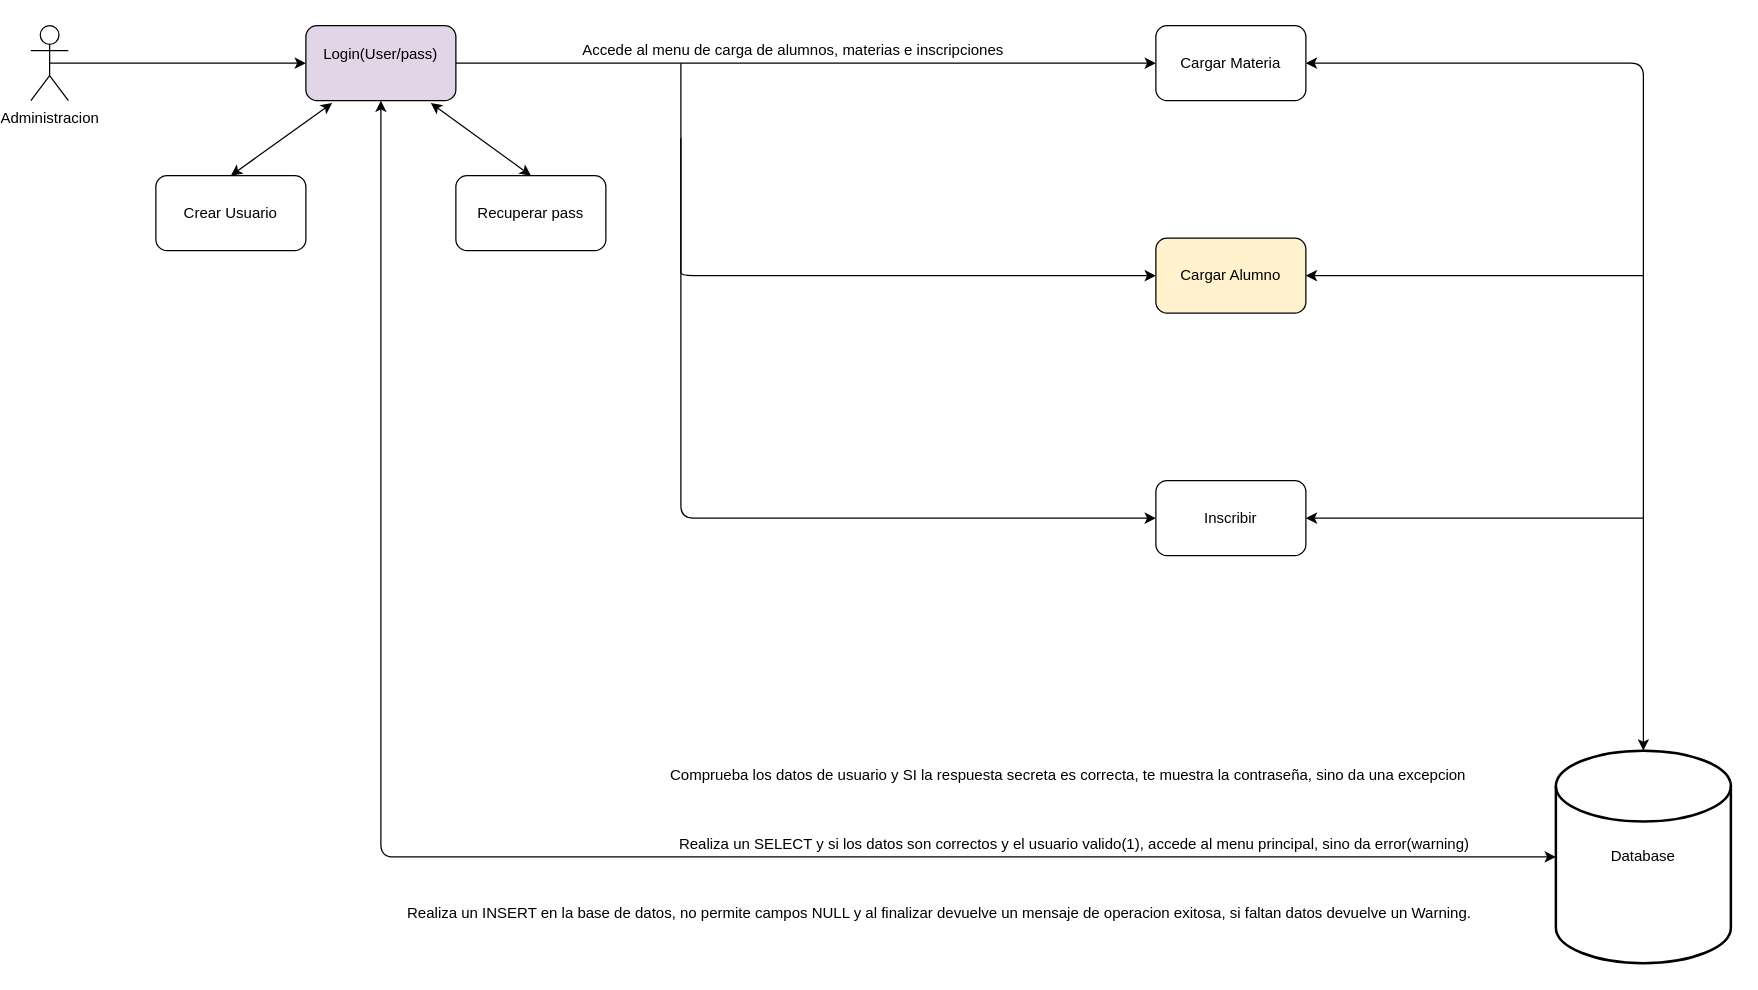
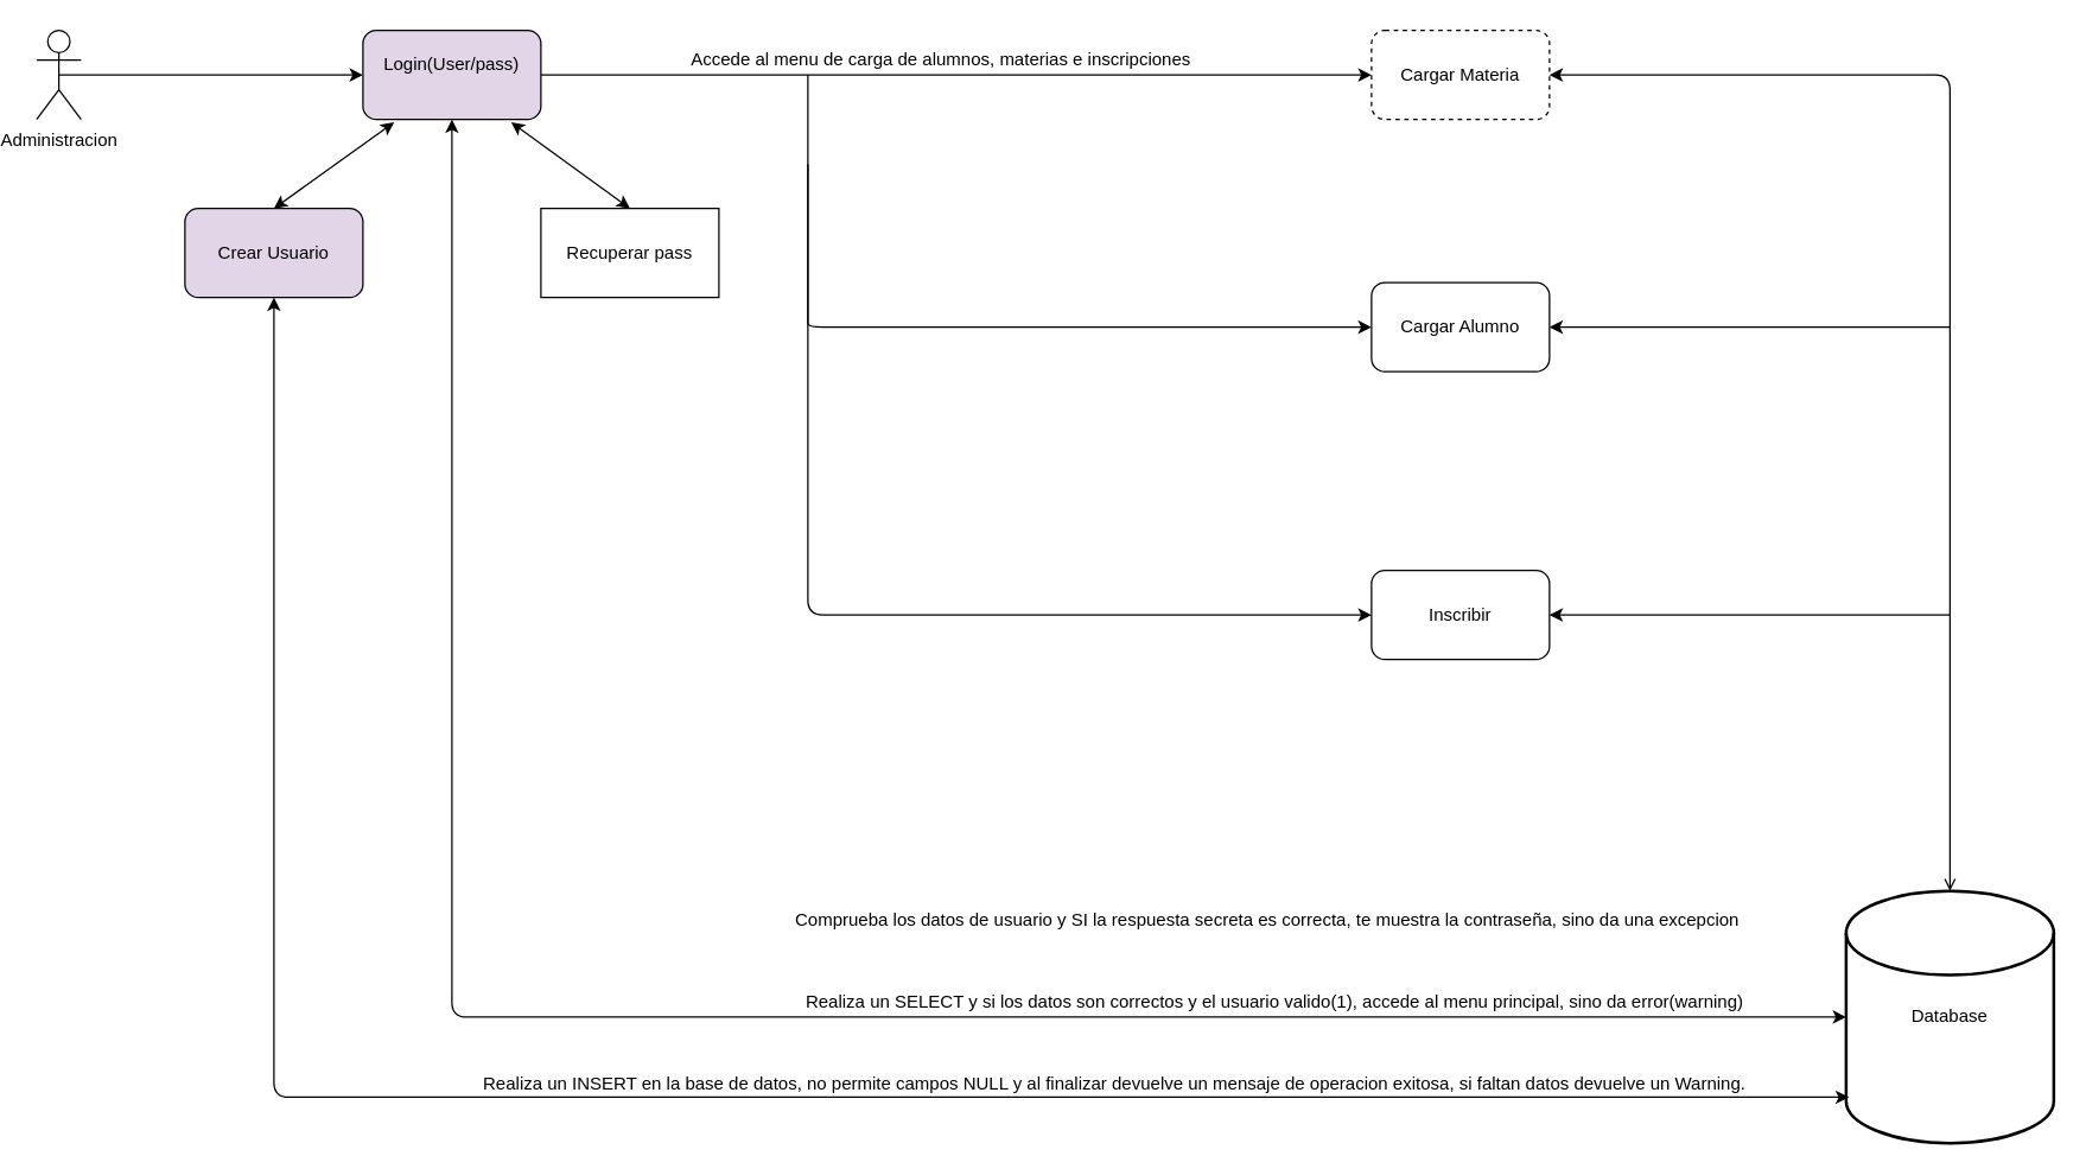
  <mxCell id="0" />
  <mxCell id="1" parent="0" />
  <mxCell id="2" value="Administracion" style="shape=umlActor;verticalLabelPosition=bottom;labelBackgroundColor=#ffffff;verticalAlign=top;html=1;outlineConnect=0;" parent="1" vertex="1"><mxGeometry x="20" y="20" width="30" height="60" as="geometry" /></mxCell>
  <mxCell id="3" value="&lt;div align=&quot;center&quot;&gt;Login(User/pass)&lt;/div&gt;&lt;div&gt;&lt;br&gt;&lt;/div&gt;" style="rounded=1;whiteSpace=wrap;html=1;align=center;fillColor=#e1d5e7;" parent="1" vertex="1"><mxGeometry x="240" y="20" width="120" height="60" as="geometry" /></mxCell>
- <mxCell id="4" value="Crear Usuario" style="rounded=1;whiteSpace=wrap;html=1;" parent="1" vertex="1"><mxGeometry x="120" y="140" width="120" height="60" as="geometry" /></mxCell>
- <mxCell id="5" value="Cargar Materia" style="rounded=1;whiteSpace=wrap;html=1;" parent="1" vertex="1"><mxGeometry x="920" y="20" width="120" height="60" as="geometry" /></mxCell>
- <mxCell id="6" value="Cargar Alumno" style="rounded=1;whiteSpace=wrap;html=1;fillColor=#fff2cc;" parent="1" vertex="1"><mxGeometry x="920" y="190" width="120" height="60" as="geometry" /></mxCell>
+ <mxCell id="4" value="Crear Usuario" style="rounded=1;whiteSpace=wrap;html=1;fillColor=#e1d5e7;" parent="1" vertex="1"><mxGeometry x="120" y="140" width="120" height="60" as="geometry" /></mxCell>
+ <mxCell id="5" value="Cargar Materia" style="rounded=1;whiteSpace=wrap;html=1;dashed=1;" parent="1" vertex="1"><mxGeometry x="920" y="20" width="120" height="60" as="geometry" /></mxCell>
+ <mxCell id="6" value="Cargar Alumno" style="rounded=1;whiteSpace=wrap;html=1;" parent="1" vertex="1"><mxGeometry x="920" y="190" width="120" height="60" as="geometry" /></mxCell>
  <mxCell id="7" value="Inscribir" style="rounded=1;whiteSpace=wrap;html=1;" parent="1" vertex="1"><mxGeometry x="920" y="384" width="120" height="60" as="geometry" /></mxCell>
- <mxCell id="8" value="Recuperar pass" style="rounded=1;whiteSpace=wrap;html=1;" parent="1" vertex="1"><mxGeometry x="360" y="140" width="120" height="60" as="geometry" /></mxCell>
+ <mxCell id="8" value="Recuperar pass" style="whiteSpace=wrap;html=1;rounded=0;" parent="1" vertex="1"><mxGeometry x="360" y="140" width="120" height="60" as="geometry" /></mxCell>
  <mxCell id="9" value="" style="endArrow=classic;html=1;exitX=1;exitY=0.5;exitDx=0;exitDy=0;entryX=0;entryY=0.5;entryDx=0;entryDy=0;" parent="1" source="3" target="5" edge="1"><mxGeometry width="50" height="50" relative="1" as="geometry"><mxPoint x="360" y="80" as="sourcePoint" /><mxPoint x="410" y="30" as="targetPoint" /></mxGeometry></mxCell>
  <mxCell id="10" value="" style="endArrow=classic;html=1;entryX=0;entryY=0.5;entryDx=0;entryDy=0;" parent="1" target="6" edge="1"><mxGeometry width="50" height="50" relative="1" as="geometry"><mxPoint x="540" y="50" as="sourcePoint" /><mxPoint x="600" y="30" as="targetPoint" /><Array as="points"><mxPoint x="540" y="110" /><mxPoint x="540" y="210" /><mxPoint x="540" y="220" /></Array></mxGeometry></mxCell>
  <mxCell id="11" value="" style="endArrow=classic;html=1;entryX=0;entryY=0.5;entryDx=0;entryDy=0;" parent="1" target="7" edge="1"><mxGeometry width="50" height="50" relative="1" as="geometry"><mxPoint x="540" y="110" as="sourcePoint" /><mxPoint x="600" y="110" as="targetPoint" /><Array as="points"><mxPoint x="540" y="310" /><mxPoint x="540" y="414" /></Array></mxGeometry></mxCell>
  <mxCell id="12" value="" style="endArrow=classic;startArrow=classic;html=1;exitX=0.5;exitY=0;exitDx=0;exitDy=0;entryX=0.175;entryY=1.033;entryDx=0;entryDy=0;entryPerimeter=0;" parent="1" source="4" target="3" edge="1"><mxGeometry width="50" height="50" relative="1" as="geometry"><mxPoint x="240" y="120" as="sourcePoint" /><mxPoint x="290" y="70" as="targetPoint" /></mxGeometry></mxCell>
  <mxCell id="13" value="" style="endArrow=classic;startArrow=classic;html=1;exitX=0.833;exitY=1.033;exitDx=0;exitDy=0;exitPerimeter=0;entryX=0.5;entryY=0;entryDx=0;entryDy=0;" parent="1" source="3" target="8" edge="1"><mxGeometry width="50" height="50" relative="1" as="geometry"><mxPoint x="360" y="130" as="sourcePoint" /><mxPoint x="410" y="80" as="targetPoint" /></mxGeometry></mxCell>
  <mxCell id="14" value="" style="endArrow=classic;html=1;entryX=0;entryY=0.5;entryDx=0;entryDy=0;exitX=0.5;exitY=0.5;exitDx=0;exitDy=0;exitPerimeter=0;" parent="1" source="2" target="3" edge="1"><mxGeometry width="50" height="50" relative="1" as="geometry"><mxPoint x="70" y="80" as="sourcePoint" /><mxPoint x="120" y="30" as="targetPoint" /></mxGeometry></mxCell>
  <mxCell id="15" value="Database" style="strokeWidth=2;html=1;shape=mxgraph.flowchart.database;whiteSpace=wrap;" parent="1" vertex="1"><mxGeometry x="1240" y="600" width="140" height="170" as="geometry" /></mxCell>
- <mxCell id="16" value="" style="endArrow=classic;startArrow=classic;html=1;exitX=1;exitY=0.5;exitDx=0;exitDy=0;entryX=0.5;entryY=0;entryDx=0;entryDy=0;entryPerimeter=0;" parent="1" source="5" target="15" edge="1"><mxGeometry width="50" height="50" relative="1" as="geometry"><mxPoint x="1090" y="70" as="sourcePoint" /><mxPoint x="1140" y="20" as="targetPoint" /><Array as="points"><mxPoint x="1310" y="50" /></Array></mxGeometry></mxCell>
+ <mxCell id="16" value="" style="endArrow=open;startArrow=classic;html=1;exitX=1;exitY=0.5;exitDx=0;exitDy=0;entryX=0.5;entryY=0;entryDx=0;entryDy=0;entryPerimeter=0;" parent="1" source="5" target="15" edge="1"><mxGeometry width="50" height="50" relative="1" as="geometry"><mxPoint x="1090" y="70" as="sourcePoint" /><mxPoint x="1140" y="20" as="targetPoint" /><Array as="points"><mxPoint x="1310" y="50" /></Array></mxGeometry></mxCell>
  <mxCell id="17" value="" style="endArrow=classic;html=1;entryX=1;entryY=0.5;entryDx=0;entryDy=0;" parent="1" target="6" edge="1"><mxGeometry width="50" height="50" relative="1" as="geometry"><mxPoint x="1310" y="220" as="sourcePoint" /><mxPoint x="1190" y="200" as="targetPoint" /></mxGeometry></mxCell>
  <mxCell id="18" value="" style="endArrow=classic;html=1;entryX=1;entryY=0.5;entryDx=0;entryDy=0;" parent="1" target="7" edge="1"><mxGeometry width="50" height="50" relative="1" as="geometry"><mxPoint x="1310" y="414" as="sourcePoint" /><mxPoint x="1190" y="390" as="targetPoint" /></mxGeometry></mxCell>
+ <mxCell id="19" value="" style="endArrow=classic;startArrow=classic;html=1;entryX=0.5;entryY=1;entryDx=0;entryDy=0;exitX=0.014;exitY=0.818;exitDx=0;exitDy=0;exitPerimeter=0;" parent="1" source="15" target="4" edge="1"><mxGeometry width="50" height="50" relative="1" as="geometry"><mxPoint x="140" y="320" as="sourcePoint" /><mxPoint x="190" y="270" as="targetPoint" /><Array as="points"><mxPoint x="180" y="739" /></Array></mxGeometry></mxCell>
  <mxCell id="20" value="" style="endArrow=classic;startArrow=classic;html=1;entryX=0.5;entryY=1;entryDx=0;entryDy=0;exitX=0;exitY=0.5;exitDx=0;exitDy=0;exitPerimeter=0;" parent="1" source="15" target="3" edge="1"><mxGeometry width="50" height="50" relative="1" as="geometry"><mxPoint x="280" y="200" as="sourcePoint" /><mxPoint x="330" y="150" as="targetPoint" /><Array as="points"><mxPoint x="300" y="685" /></Array></mxGeometry></mxCell>
  <mxCell id="21" value="Realiza un SELECT y si los datos son correctos y el usuario valido(1), accede al menu principal, sino da error(warning)" style="text;html=1;strokeColor=none;fillColor=none;align=center;verticalAlign=middle;whiteSpace=wrap;rounded=0;" parent="1" vertex="1"><mxGeometry x="500" y="665" width="710" height="20" as="geometry" /></mxCell>
  <mxCell id="22" value="Comprueba los datos de usuario y SI la respuesta secreta es correcta, te muestra la contraseña, sino da una excepcion" style="text;html=1;strokeColor=none;fillColor=none;align=center;verticalAlign=middle;whiteSpace=wrap;rounded=0;" parent="1" vertex="1"><mxGeometry x="480" y="610" width="740" height="20" as="geometry" /></mxCell>
  <mxCell id="23" value="Realiza un INSERT en la base de datos, no permite campos NULL y al finalizar devuelve un mensaje de operacion exitosa, si faltan datos devuelve un Warning." style="text;html=1;strokeColor=none;fillColor=none;align=center;verticalAlign=middle;whiteSpace=wrap;rounded=0;" parent="1" vertex="1"><mxGeometry x="252" y="720" width="990" height="20" as="geometry" /></mxCell>
  <mxCell id="24" value="Accede al menu de carga de alumnos, materias e inscripciones" style="text;html=1;strokeColor=none;fillColor=none;align=center;verticalAlign=middle;whiteSpace=wrap;rounded=0;" parent="1" vertex="1"><mxGeometry x="380" y="30" width="500" height="20" as="geometry" /></mxCell>
